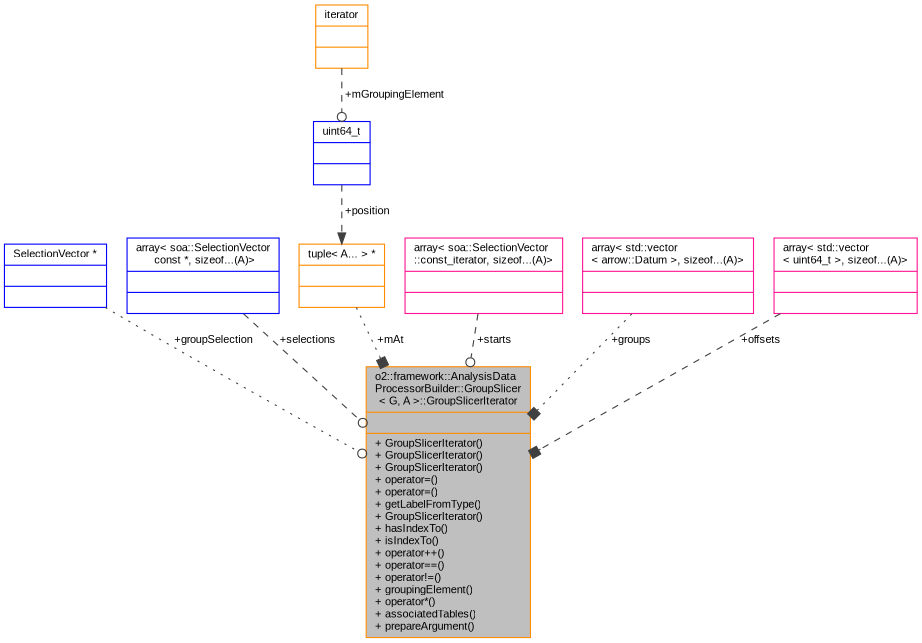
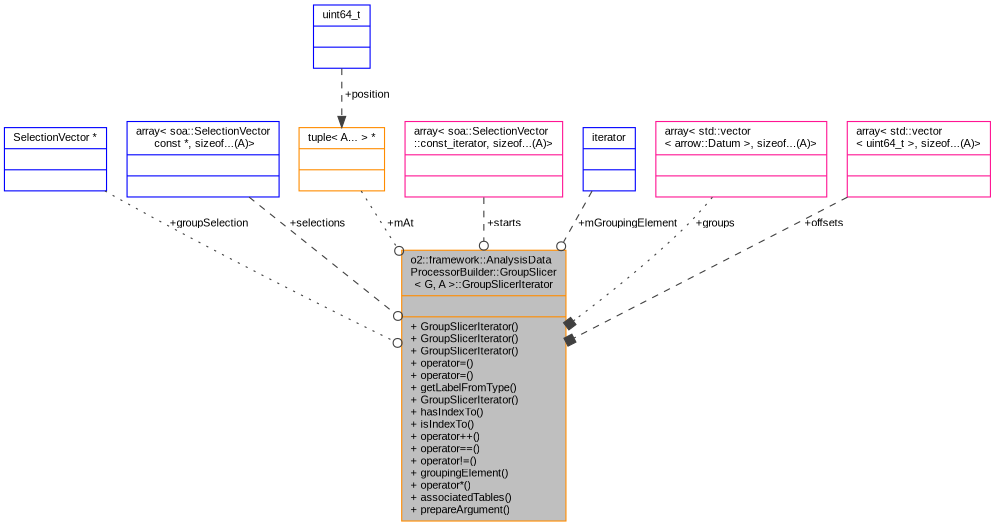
  digraph {
    fontname="Liberation Sans"
    node [color=darkorange fontname="Liberation Sans" fontsize=10 shape=record]
    edge [arrowhead=odot color=grey25 fontname="Liberation Sans" fontsize=10 labelfontname=Helvetica labelfontsize=10 style=dashed]
    n1 [fillcolor=grey75 fontcolor=black height=0.2 label="{o2::framework::AnalysisData\lProcessorBuilder::GroupSlicer\l\< G, A \>::GroupSlicerIterator\n||+ GroupSlicerIterator()\l+ GroupSlicerIterator()\l+ GroupSlicerIterator()\l+ operator=()\l+ operator=()\l+ getLabelFromType()\l+ GroupSlicerIterator()\l+ hasIndexTo()\l+ isIndexTo()\l+ operator++()\l+ operator==()\l+ operator!=()\l+ groupingElement()\l+ operator*()\l+ associatedTables()\l+ prepareArgument()\l}" style=filled width=0.4]
    n2 [color=blue height=0.2 label="{SelectionVector *\n||}" width=0.4]
    n3 [color=blue height=0.2 label="{array\< soa::SelectionVector\l const *, sizeof...(A)\>\n||}" width=0.4]
    n4 [color=blue height=0.2 label="{uint64_t\n||}" width=0.4]
    n5 [height=0.2 label="{tuple\< A... \> *\n||}" width=0.4]
    n6 [color=deeppink height=0.2 label="{array\< soa::SelectionVector\l::const_iterator, sizeof...(A)\>\n||}" width=0.4]
-   n7 [height=0.2 label="{iterator\n||}" width=0.4]
+   n7 [color=blue height=0.2 label="{iterator\n||}" width=0.4]
    n8 [color=deeppink height=0.2 label="{array\< std::vector\l\< arrow::Datum \>, sizeof...(A)\>\n||}" width=0.4]
    n9 [color=deeppink height=0.2 label="{array\< std::vector\l\< uint64_t \>, sizeof...(A)\>\n||}" width=0.4]
    n2 -> n1 [label=" +groupSelection" style=dotted]
    n3 -> n1 [label=" +selections"]
    n4 -> n5 [arrowhead=normal label=" +position"]
-   n5 -> n1 [arrowhead=box label=" +mAt" style=dotted]
+   n5 -> n1 [label=" +mAt" style=dotted]
    n6 -> n1 [label=" +starts"]
-   n7 -> n4 [label=" +mGroupingElement"]
+   n7 -> n1 [label=" +mGroupingElement"]
    n8 -> n1 [arrowhead=box label=" +groups" style=dotted]
    n9 -> n1 [arrowhead=box label=" +offsets"]
  }
